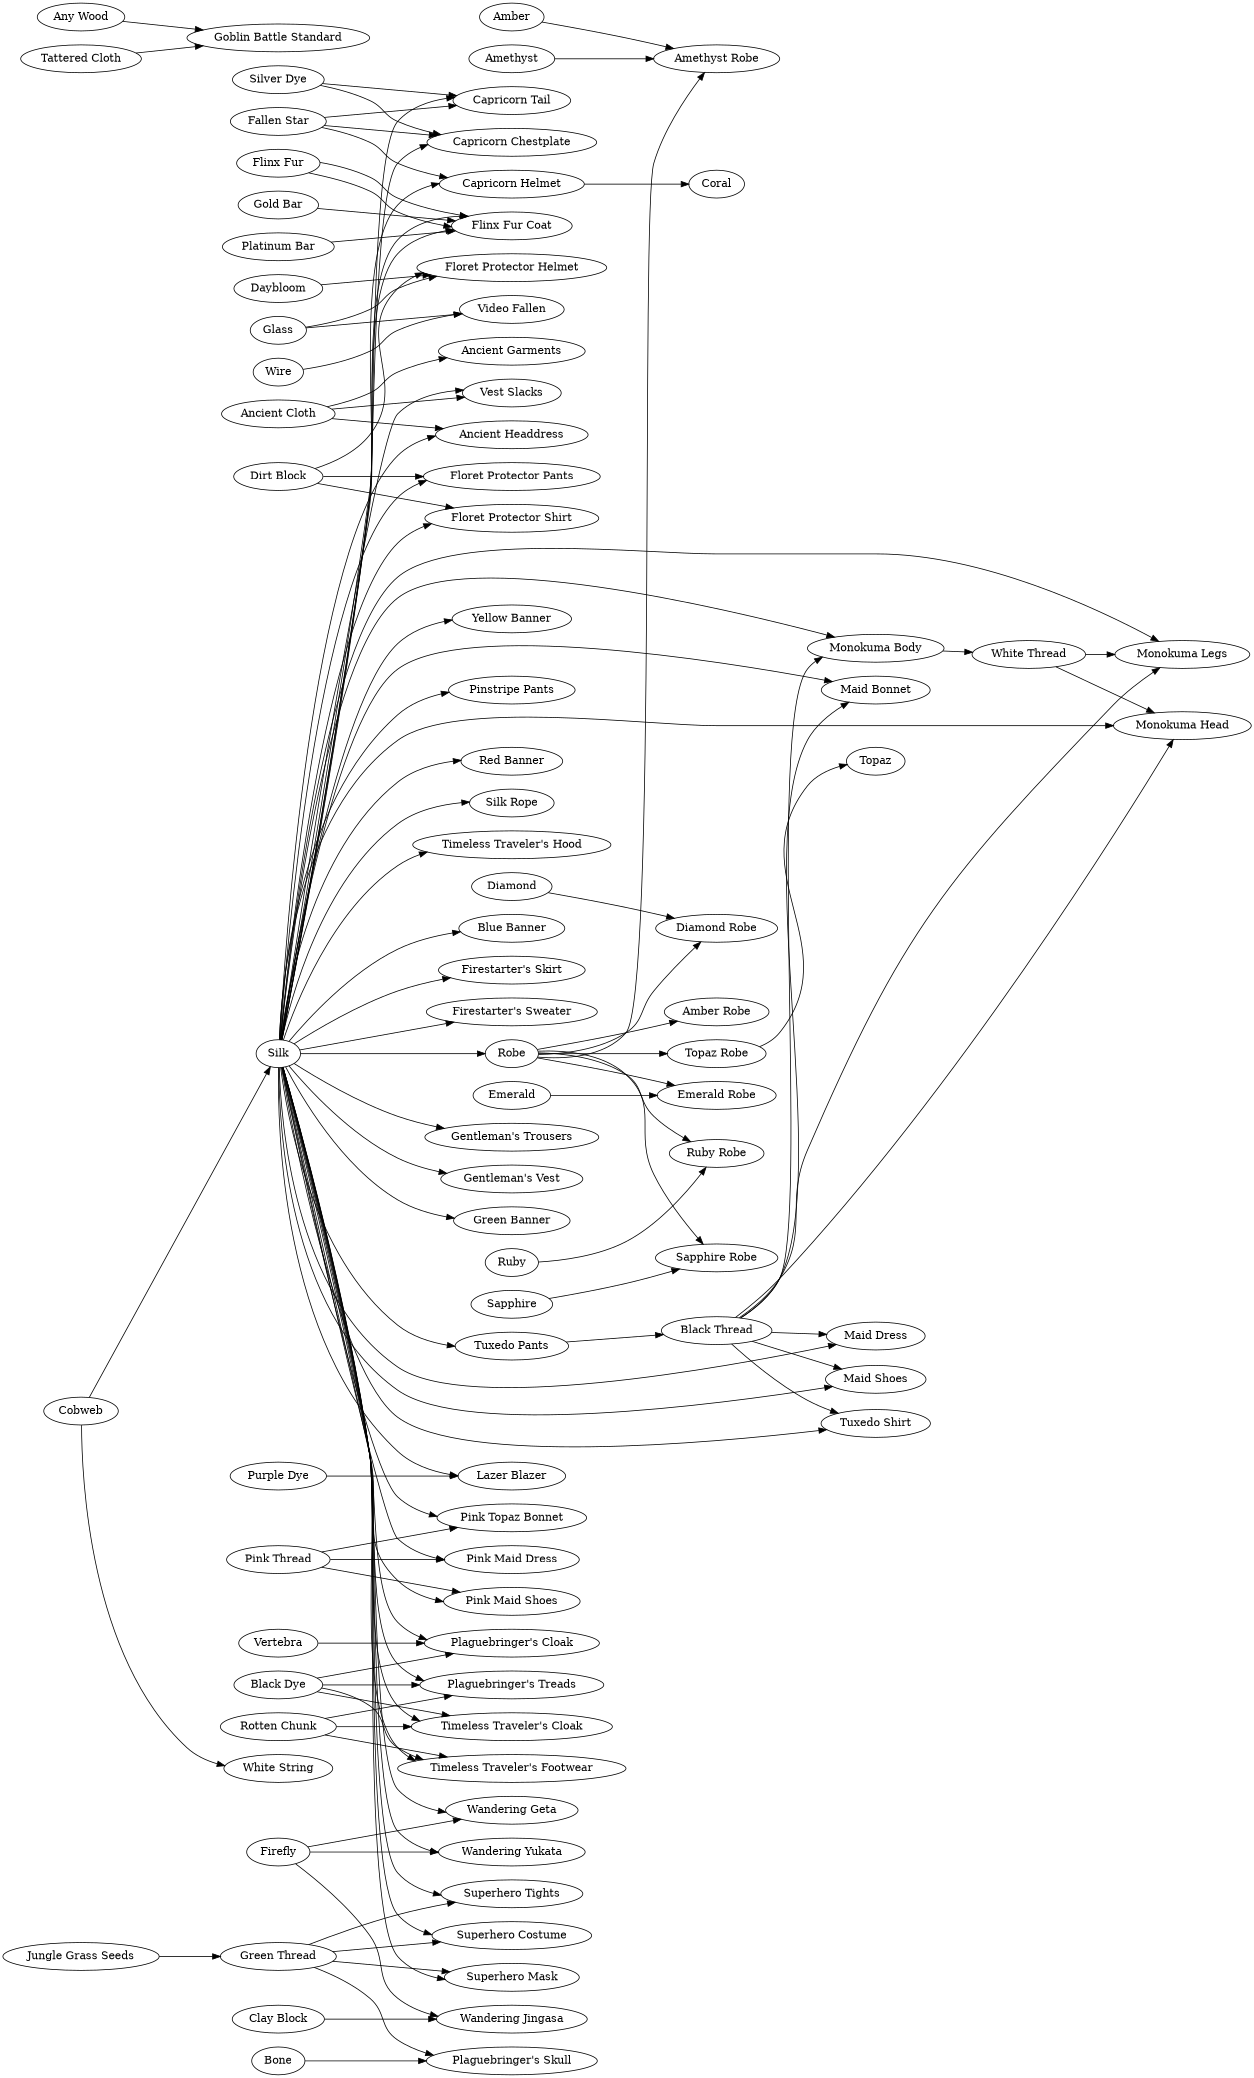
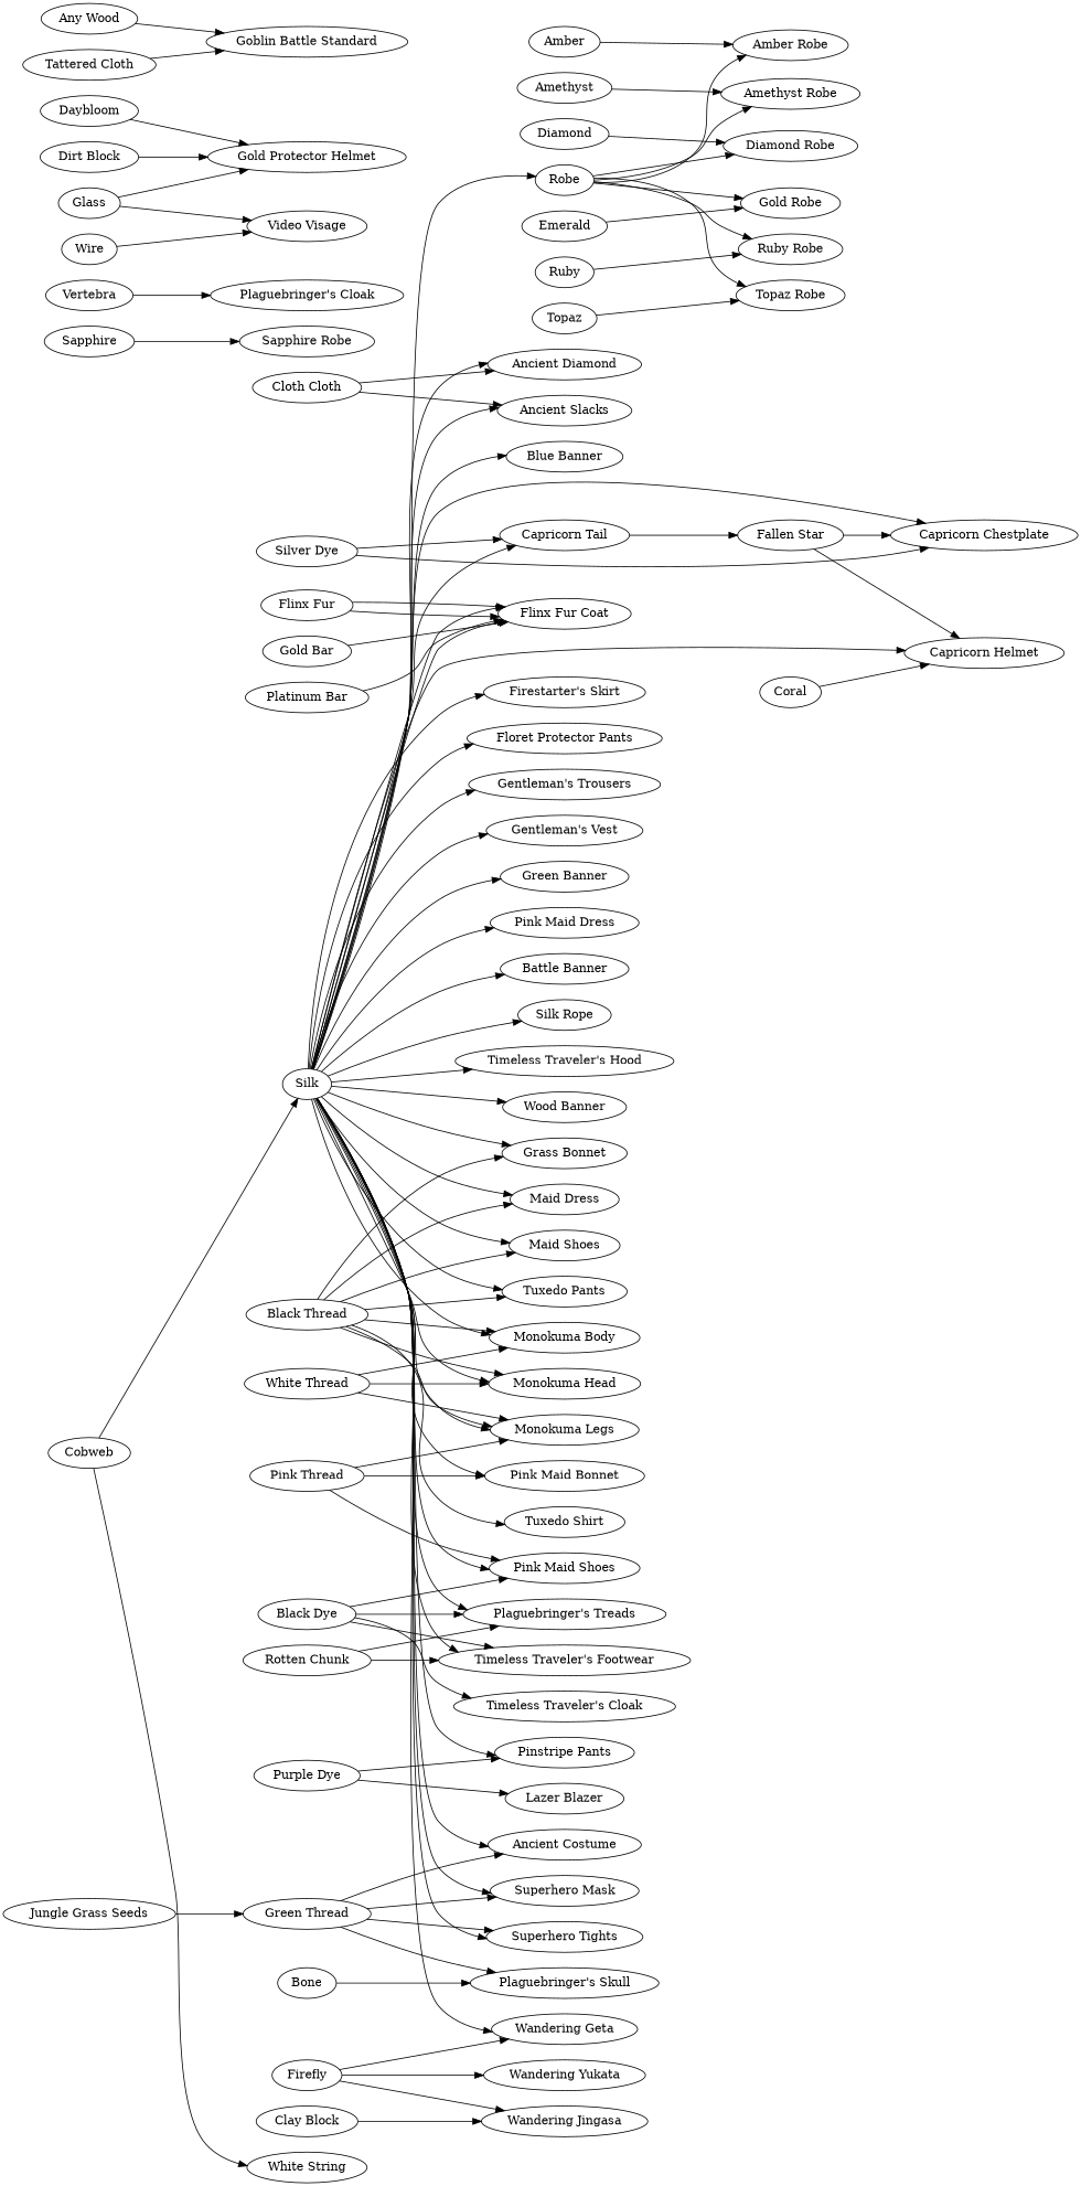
  digraph {
    rankdir=LR
    edge [color=black]
    Amber
    "Amber Robe"
    Robe
    "Amethyst Robe"
    "Diamond Robe"
-   "Emerald Robe"
+   "Emerald Robe" [label="Gold Robe"]
    "Ruby Robe"
    "Sapphire Robe"
    "Topaz Robe"
    Amethyst
-   "Ancient Cloth"
-   "Ancient Garments"
-   "Ancient Headdress"
-   "Ancient Slacks" [label="Vest Slacks"]
+   "Ancient Cloth" [label="Cloth Cloth"]
+   "Ancient Headdress" [label="Ancient Diamond"]
+   "Ancient Slacks"
    Silk
    "Blue Banner"
    "Capricorn Chestplate"
    "Capricorn Tail"
    "Firestarter's Skirt"
-   "Firestarter's Sweater"
    "Flinx Fur Coat"
    "Floret Protector Pants"
-   "Floret Protector Shirt"
    "Gentleman's Trousers"
    "Gentleman's Vest"
    "Green Banner"
    "Lazer Blazer"
-   "Maid Bonnet"
+   "Maid Bonnet" [label="Grass Bonnet"]
    "Maid Dress"
    "Maid Shoes"
    "Monokuma Body"
    "Monokuma Head"
    "Monokuma Legs"
-   "Pink Maid Bonnet" [label="Pink Topaz Bonnet"]
+   "Pink Maid Bonnet"
    "Pink Maid Dress"
    "Pink Maid Shoes"
    "Pinstripe Pants"
    "Plaguebringer's Cloak"
    "Plaguebringer's Treads"
-   "Red Banner"
+   "Red Banner" [label="Battle Banner"]
    "Silk Rope"
-   "Superhero Costume"
+   "Superhero Costume" [label="Ancient Costume"]
    "Superhero Mask"
    "Superhero Tights"
    "Timeless Traveler's Cloak"
    "Timeless Traveler's Footwear"
    "Timeless Traveler's Hood"
    "Tuxedo Pants"
    "Tuxedo Shirt"
    "Wandering Geta"
    "Wandering Yukata"
-   "Yellow Banner"
+   "Yellow Banner" [label="Wood Banner"]
    "Capricorn Helmet"
    "Fallen Star"
    "Silver Dye"
    Coral
    Diamond
    Emerald
    "Flinx Fur"
    "Gold Bar"
    "Platinum Bar"
    Daybloom
-   "Floret Protector Helmet"
+   "Floret Protector Helmet" [label="Gold Protector Helmet"]
    "Dirt Block"
    Glass
-   "Video Visage" [label="Video Fallen"]
+   "Video Visage"
    "Any Wood"
    "Goblin Battle Standard"
    "Tattered Cloth"
    "Jungle Grass Seeds"
    "Green Thread"
    "Plaguebringer's Skull"
    "Purple Dye"
    "Black Thread"
    "White Thread"
    "Pink Thread"
    "Black Dye"
    Vertebra
    Bone
    Ruby
    Sapphire
    Cobweb
    "White String"
    "Rotten Chunk"
    Topaz
    Wire
    Firefly
    "Wandering Jingasa"
    "Clay Block"
-   Amber -> "Amethyst Robe"
+   Amber -> "Amber Robe"
    Robe -> "Amber Robe"
    Robe -> "Amethyst Robe"
    Robe -> "Diamond Robe"
    Robe -> "Emerald Robe"
    Robe -> "Ruby Robe"
-   Robe -> "Sapphire Robe"
    Robe -> "Topaz Robe"
    Amethyst -> "Amethyst Robe"
-   "Ancient Cloth" -> "Ancient Garments"
    "Ancient Cloth" -> "Ancient Headdress"
    "Ancient Cloth" -> "Ancient Slacks"
    Silk -> Robe
    Silk -> "Ancient Headdress"
    Silk -> "Ancient Slacks"
    Silk -> "Blue Banner"
    Silk -> "Capricorn Chestplate"
    Silk -> "Capricorn Tail"
    Silk -> "Firestarter's Skirt"
-   Silk -> "Firestarter's Sweater"
    Silk -> "Flinx Fur Coat"
    Silk -> "Flinx Fur Coat"
    Silk -> "Floret Protector Pants"
-   Silk -> "Floret Protector Shirt"
    Silk -> "Gentleman's Trousers"
    Silk -> "Gentleman's Vest"
    Silk -> "Green Banner"
-   Silk -> "Lazer Blazer"
    Silk -> "Maid Bonnet"
    Silk -> "Maid Dress"
    Silk -> "Maid Shoes"
    Silk -> "Monokuma Body"
    Silk -> "Monokuma Head"
    Silk -> "Monokuma Legs"
    Silk -> "Pink Maid Bonnet"
    Silk -> "Pink Maid Dress"
    Silk -> "Pink Maid Shoes"
    Silk -> "Pinstripe Pants"
-   Silk -> "Plaguebringer's Cloak"
    Silk -> "Plaguebringer's Treads"
    Silk -> "Red Banner"
    Silk -> "Silk Rope"
    Silk -> "Superhero Costume"
    Silk -> "Superhero Mask"
    Silk -> "Superhero Tights"
-   Silk -> "Timeless Traveler's Cloak"
    Silk -> "Timeless Traveler's Footwear"
    Silk -> "Timeless Traveler's Hood"
    Silk -> "Tuxedo Pants"
-   Silk -> "Tuxedo Shirt"
    Silk -> "Wandering Geta"
-   Silk -> "Wandering Yukata"
    Silk -> "Yellow Banner"
    Silk -> "Capricorn Helmet"
    "Fallen Star" -> "Capricorn Chestplate"
-   "Fallen Star" -> "Capricorn Tail"
+   "Capricorn Tail" -> "Fallen Star"
    "Fallen Star" -> "Capricorn Helmet"
    "Silver Dye" -> "Capricorn Chestplate"
    "Silver Dye" -> "Capricorn Tail"
-   "Capricorn Helmet" -> Coral
+   Coral -> "Capricorn Helmet"
    Diamond -> "Diamond Robe"
    Emerald -> "Emerald Robe"
    "Flinx Fur" -> "Flinx Fur Coat"
    "Flinx Fur" -> "Flinx Fur Coat"
    "Gold Bar" -> "Flinx Fur Coat"
    "Platinum Bar" -> "Flinx Fur Coat"
    Daybloom -> "Floret Protector Helmet"
-   "Dirt Block" -> "Floret Protector Pants"
-   "Dirt Block" -> "Floret Protector Shirt"
    "Dirt Block" -> "Floret Protector Helmet"
    Glass -> "Floret Protector Helmet"
    Glass -> "Video Visage"
    "Any Wood" -> "Goblin Battle Standard"
    "Tattered Cloth" -> "Goblin Battle Standard"
    "Jungle Grass Seeds" -> "Green Thread"
    "Green Thread" -> "Superhero Costume"
    "Green Thread" -> "Superhero Mask"
    "Green Thread" -> "Superhero Tights"
    "Green Thread" -> "Plaguebringer's Skull"
    "Purple Dye" -> "Lazer Blazer"
+   "Purple Dye" -> "Pinstripe Pants"
    "Black Thread" -> "Maid Bonnet"
    "Black Thread" -> "Maid Dress"
    "Black Thread" -> "Maid Shoes"
    "Black Thread" -> "Monokuma Body"
    "Black Thread" -> "Monokuma Head"
    "Black Thread" -> "Monokuma Legs"
-   "Tuxedo Pants" -> "Black Thread"
+   "Black Thread" -> "Tuxedo Pants"
    "Black Thread" -> "Tuxedo Shirt"
-   "Monokuma Body" -> "White Thread"
+   "White Thread" -> "Monokuma Body"
    "White Thread" -> "Monokuma Head"
    "White Thread" -> "Monokuma Legs"
    "Pink Thread" -> "Pink Maid Bonnet"
-   "Pink Thread" -> "Pink Maid Dress"
+   "Pink Thread" -> "Monokuma Legs"
    "Pink Thread" -> "Pink Maid Shoes"
-   "Black Dye" -> "Plaguebringer's Cloak"
+   "Black Dye" -> "Pink Maid Shoes"
    "Black Dye" -> "Plaguebringer's Treads"
    "Black Dye" -> "Timeless Traveler's Cloak"
    "Black Dye" -> "Timeless Traveler's Footwear"
    Vertebra -> "Plaguebringer's Cloak"
    Bone -> "Plaguebringer's Skull"
    Ruby -> "Ruby Robe"
    Sapphire -> "Sapphire Robe"
    Cobweb -> Silk
    Cobweb -> "White String"
    "Rotten Chunk" -> "Plaguebringer's Treads"
-   "Rotten Chunk" -> "Timeless Traveler's Cloak"
    "Rotten Chunk" -> "Timeless Traveler's Footwear"
-   "Topaz Robe" -> Topaz
+   Topaz -> "Topaz Robe"
    Wire -> "Video Visage"
    Firefly -> "Wandering Geta"
    Firefly -> "Wandering Yukata"
    Firefly -> "Wandering Jingasa"
    "Clay Block" -> "Wandering Jingasa"
  }
